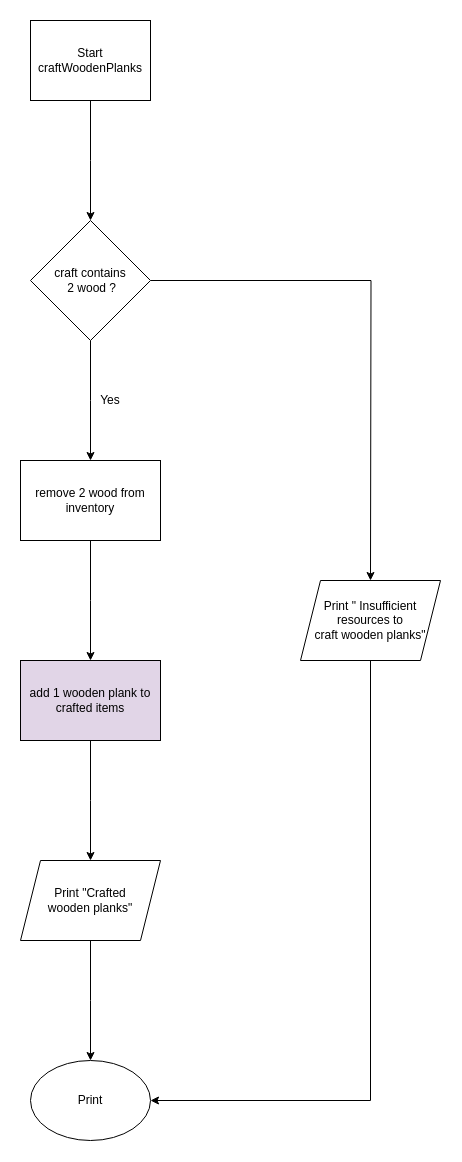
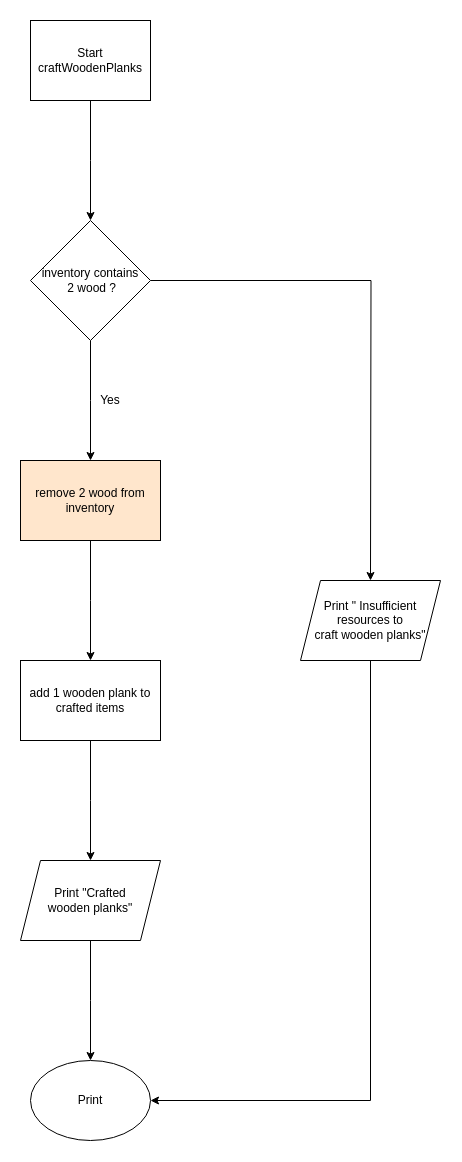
  <mxCell id="0" />
  <mxCell id="1" parent="0" />
  <mxCell id="2" style="edgeStyle=orthogonalEdgeStyle;rounded=0;orthogonalLoop=1;jettySize=auto;html=1;" edge="1" parent="1" source="3"><mxGeometry relative="1" as="geometry"><mxPoint x="90" y="220" as="targetPoint" /></mxGeometry></mxCell>
  <mxCell id="3" value="Start&lt;br&gt;craftWoodenPlanks" style="whiteSpace=wrap;html=1;rounded=0;" vertex="1" parent="1"><mxGeometry x="30" y="20" width="120" height="80" as="geometry" /></mxCell>
  <mxCell id="4" style="edgeStyle=orthogonalEdgeStyle;rounded=0;orthogonalLoop=1;jettySize=auto;html=1;" edge="1" parent="1" source="6"><mxGeometry relative="1" as="geometry"><mxPoint x="90" y="460" as="targetPoint" /></mxGeometry></mxCell>
  <mxCell id="5" style="edgeStyle=orthogonalEdgeStyle;rounded=0;orthogonalLoop=1;jettySize=auto;html=1;" edge="1" parent="1" source="6"><mxGeometry relative="1" as="geometry"><mxPoint x="370" y="580" as="targetPoint" /></mxGeometry></mxCell>
- <mxCell id="6" value="craft contains&lt;br&gt;&amp;nbsp;2 wood ?" style="rhombus;whiteSpace=wrap;html=1;" vertex="1" parent="1"><mxGeometry x="30" y="220" width="120" height="120" as="geometry" /></mxCell>
+ <mxCell id="6" value="inventory contains&lt;br&gt;&amp;nbsp;2 wood ?" style="rhombus;whiteSpace=wrap;html=1;" vertex="1" parent="1"><mxGeometry x="30" y="220" width="120" height="120" as="geometry" /></mxCell>
  <mxCell id="7" style="edgeStyle=orthogonalEdgeStyle;rounded=0;orthogonalLoop=1;jettySize=auto;html=1;" edge="1" parent="1" source="8"><mxGeometry relative="1" as="geometry"><mxPoint x="90" y="660" as="targetPoint" /></mxGeometry></mxCell>
- <mxCell id="8" value="remove 2 wood from inventory" style="rounded=0;whiteSpace=wrap;html=1;" vertex="1" parent="1"><mxGeometry x="20" y="460" width="140" height="80" as="geometry" /></mxCell>
+ <mxCell id="8" value="remove 2 wood from inventory" style="rounded=0;whiteSpace=wrap;html=1;fillColor=#ffe6cc;" vertex="1" parent="1"><mxGeometry x="20" y="460" width="140" height="80" as="geometry" /></mxCell>
  <mxCell id="9" style="edgeStyle=orthogonalEdgeStyle;rounded=0;orthogonalLoop=1;jettySize=auto;html=1;" edge="1" parent="1" source="10"><mxGeometry relative="1" as="geometry"><mxPoint x="90" y="860" as="targetPoint" /></mxGeometry></mxCell>
- <mxCell id="10" value="add 1 wooden plank to crafted items" style="rounded=0;whiteSpace=wrap;html=1;fillColor=#e1d5e7;" vertex="1" parent="1"><mxGeometry x="20" y="660" width="140" height="80" as="geometry" /></mxCell>
+ <mxCell id="10" value="add 1 wooden plank to crafted items" style="rounded=0;whiteSpace=wrap;html=1;" vertex="1" parent="1"><mxGeometry x="20" y="660" width="140" height="80" as="geometry" /></mxCell>
  <mxCell id="11" style="edgeStyle=orthogonalEdgeStyle;rounded=0;orthogonalLoop=1;jettySize=auto;html=1;" edge="1" parent="1" source="12"><mxGeometry relative="1" as="geometry"><mxPoint x="90" y="1060" as="targetPoint" /></mxGeometry></mxCell>
  <mxCell id="12" value="Print &quot;Crafted &lt;br&gt;wooden planks&quot;" style="shape=parallelogram;perimeter=parallelogramPerimeter;whiteSpace=wrap;html=1;fixedSize=1;" vertex="1" parent="1"><mxGeometry x="20" y="860" width="140" height="80" as="geometry" /></mxCell>
  <mxCell id="13" value="Print" style="ellipse;whiteSpace=wrap;html=1;" vertex="1" parent="1"><mxGeometry x="30" y="1060" width="120" height="80" as="geometry" /></mxCell>
  <mxCell id="14" style="edgeStyle=orthogonalEdgeStyle;rounded=0;orthogonalLoop=1;jettySize=auto;html=1;entryX=1;entryY=0.5;entryDx=0;entryDy=0;exitX=0.5;exitY=1;exitDx=0;exitDy=0;" edge="1" parent="1" source="15" target="13"><mxGeometry relative="1" as="geometry" /></mxCell>
  <mxCell id="15" value="Print &quot; Insufficient resources to &lt;br&gt;craft wooden planks&quot;" style="shape=parallelogram;perimeter=parallelogramPerimeter;whiteSpace=wrap;html=1;fixedSize=1;" vertex="1" parent="1"><mxGeometry x="300" y="580" width="140" height="80" as="geometry" /></mxCell>
  <mxCell id="16" value="Yes" style="text;html=1;strokeColor=none;fillColor=none;align=center;verticalAlign=middle;whiteSpace=wrap;rounded=0;" vertex="1" parent="1"><mxGeometry x="80" y="385" width="60" height="30" as="geometry" /></mxCell>
